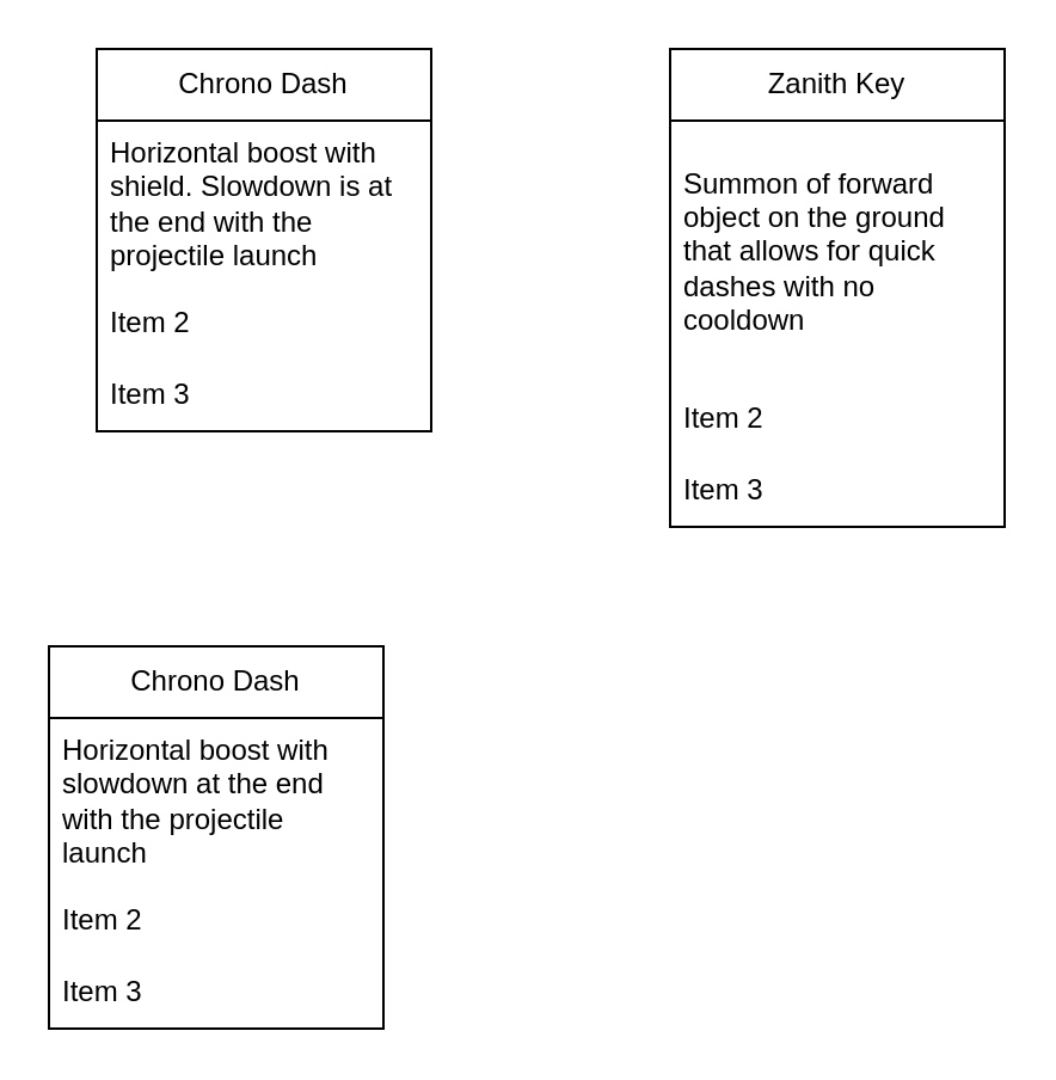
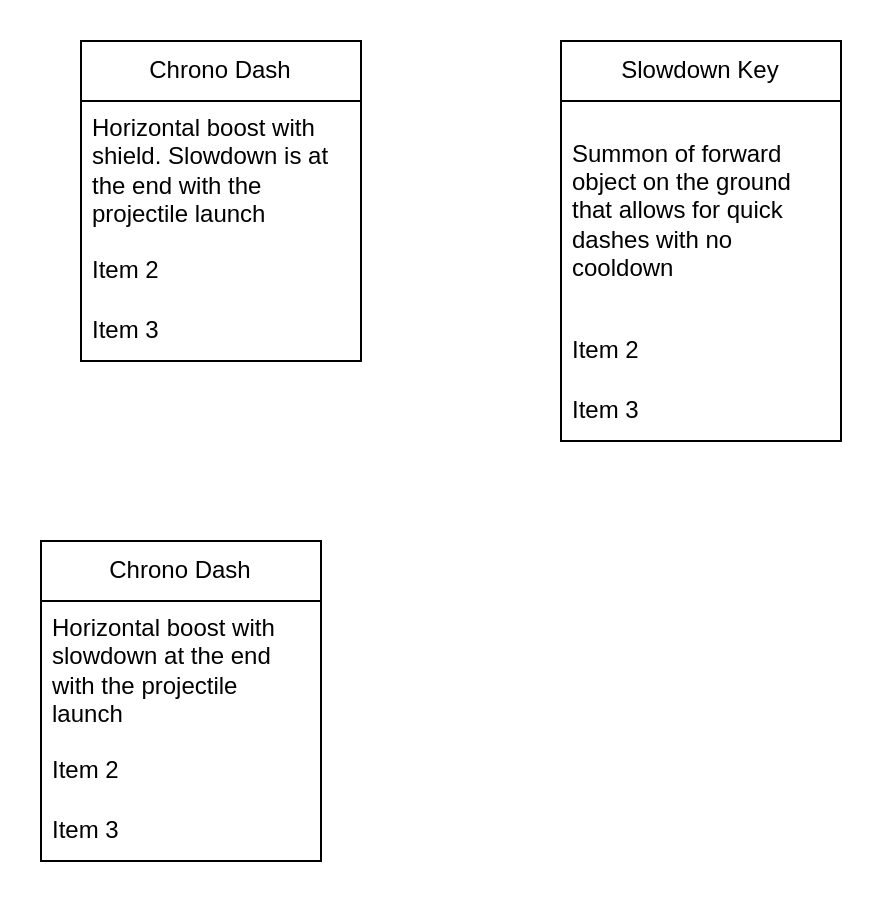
  <mxCell id="0" />
  <mxCell id="1" parent="0" />
  <mxCell id="2" value="Chrono Dash" style="swimlane;fontStyle=0;childLayout=stackLayout;horizontal=1;startSize=30;horizontalStack=0;resizeParent=1;resizeParentMax=0;resizeLast=0;collapsible=1;marginBottom=0;whiteSpace=wrap;html=1;" vertex="1" parent="1"><mxGeometry x="40" y="20" width="140" height="160" as="geometry" /></mxCell>
  <mxCell id="3" value="Horizontal boost with shield. Slowdown is at the end with the projectile launch " style="text;strokeColor=none;fillColor=none;align=left;verticalAlign=middle;spacingLeft=4;spacingRight=4;overflow=hidden;points=[[0,0.5],[1,0.5]];portConstraint=eastwest;rotatable=0;whiteSpace=wrap;html=1;" vertex="1" parent="2"><mxGeometry y="30" width="140" height="70" as="geometry" /></mxCell>
  <mxCell id="4" value="Item 2" style="text;strokeColor=none;fillColor=none;align=left;verticalAlign=middle;spacingLeft=4;spacingRight=4;overflow=hidden;points=[[0,0.5],[1,0.5]];portConstraint=eastwest;rotatable=0;whiteSpace=wrap;html=1;" vertex="1" parent="2"><mxGeometry y="100" width="140" height="30" as="geometry" /></mxCell>
  <mxCell id="5" value="Item 3" style="text;strokeColor=none;fillColor=none;align=left;verticalAlign=middle;spacingLeft=4;spacingRight=4;overflow=hidden;points=[[0,0.5],[1,0.5]];portConstraint=eastwest;rotatable=0;whiteSpace=wrap;html=1;" vertex="1" parent="2"><mxGeometry y="130" width="140" height="30" as="geometry" /></mxCell>
- <mxCell id="6" value="Zanith Key" style="swimlane;fontStyle=0;childLayout=stackLayout;horizontal=1;startSize=30;horizontalStack=0;resizeParent=1;resizeParentMax=0;resizeLast=0;collapsible=1;marginBottom=0;whiteSpace=wrap;html=1;" vertex="1" parent="1"><mxGeometry x="280" y="20" width="140" height="200" as="geometry" /></mxCell>
+ <mxCell id="6" value="Slowdown Key" style="swimlane;fontStyle=0;childLayout=stackLayout;horizontal=1;startSize=30;horizontalStack=0;resizeParent=1;resizeParentMax=0;resizeLast=0;collapsible=1;marginBottom=0;whiteSpace=wrap;html=1;" vertex="1" parent="1"><mxGeometry x="280" y="20" width="140" height="200" as="geometry" /></mxCell>
  <mxCell id="7" value="Summon of forward object on the ground that allows for quick dashes with no cooldown" style="text;strokeColor=none;fillColor=none;align=left;verticalAlign=middle;spacingLeft=4;spacingRight=4;overflow=hidden;points=[[0,0.5],[1,0.5]];portConstraint=eastwest;rotatable=0;whiteSpace=wrap;html=1;" vertex="1" parent="6"><mxGeometry y="30" width="140" height="110" as="geometry" /></mxCell>
  <mxCell id="8" value="Item 2" style="text;strokeColor=none;fillColor=none;align=left;verticalAlign=middle;spacingLeft=4;spacingRight=4;overflow=hidden;points=[[0,0.5],[1,0.5]];portConstraint=eastwest;rotatable=0;whiteSpace=wrap;html=1;" vertex="1" parent="6"><mxGeometry y="140" width="140" height="30" as="geometry" /></mxCell>
  <mxCell id="9" value="Item 3" style="text;strokeColor=none;fillColor=none;align=left;verticalAlign=middle;spacingLeft=4;spacingRight=4;overflow=hidden;points=[[0,0.5],[1,0.5]];portConstraint=eastwest;rotatable=0;whiteSpace=wrap;html=1;" vertex="1" parent="6"><mxGeometry y="170" width="140" height="30" as="geometry" /></mxCell>
  <mxCell id="10" value="Chrono Dash" style="swimlane;fontStyle=0;childLayout=stackLayout;horizontal=1;startSize=30;horizontalStack=0;resizeParent=1;resizeParentMax=0;resizeLast=0;collapsible=1;marginBottom=0;whiteSpace=wrap;html=1;" vertex="1" parent="1"><mxGeometry x="20" y="270" width="140" height="160" as="geometry" /></mxCell>
  <mxCell id="11" value="Horizontal boost with slowdown at the end with the projectile launch " style="text;strokeColor=none;fillColor=none;align=left;verticalAlign=middle;spacingLeft=4;spacingRight=4;overflow=hidden;points=[[0,0.5],[1,0.5]];portConstraint=eastwest;rotatable=0;whiteSpace=wrap;html=1;" vertex="1" parent="10"><mxGeometry y="30" width="140" height="70" as="geometry" /></mxCell>
  <mxCell id="12" value="Item 2" style="text;strokeColor=none;fillColor=none;align=left;verticalAlign=middle;spacingLeft=4;spacingRight=4;overflow=hidden;points=[[0,0.5],[1,0.5]];portConstraint=eastwest;rotatable=0;whiteSpace=wrap;html=1;" vertex="1" parent="10"><mxGeometry y="100" width="140" height="30" as="geometry" /></mxCell>
  <mxCell id="13" value="Item 3" style="text;strokeColor=none;fillColor=none;align=left;verticalAlign=middle;spacingLeft=4;spacingRight=4;overflow=hidden;points=[[0,0.5],[1,0.5]];portConstraint=eastwest;rotatable=0;whiteSpace=wrap;html=1;" vertex="1" parent="10"><mxGeometry y="130" width="140" height="30" as="geometry" /></mxCell>
